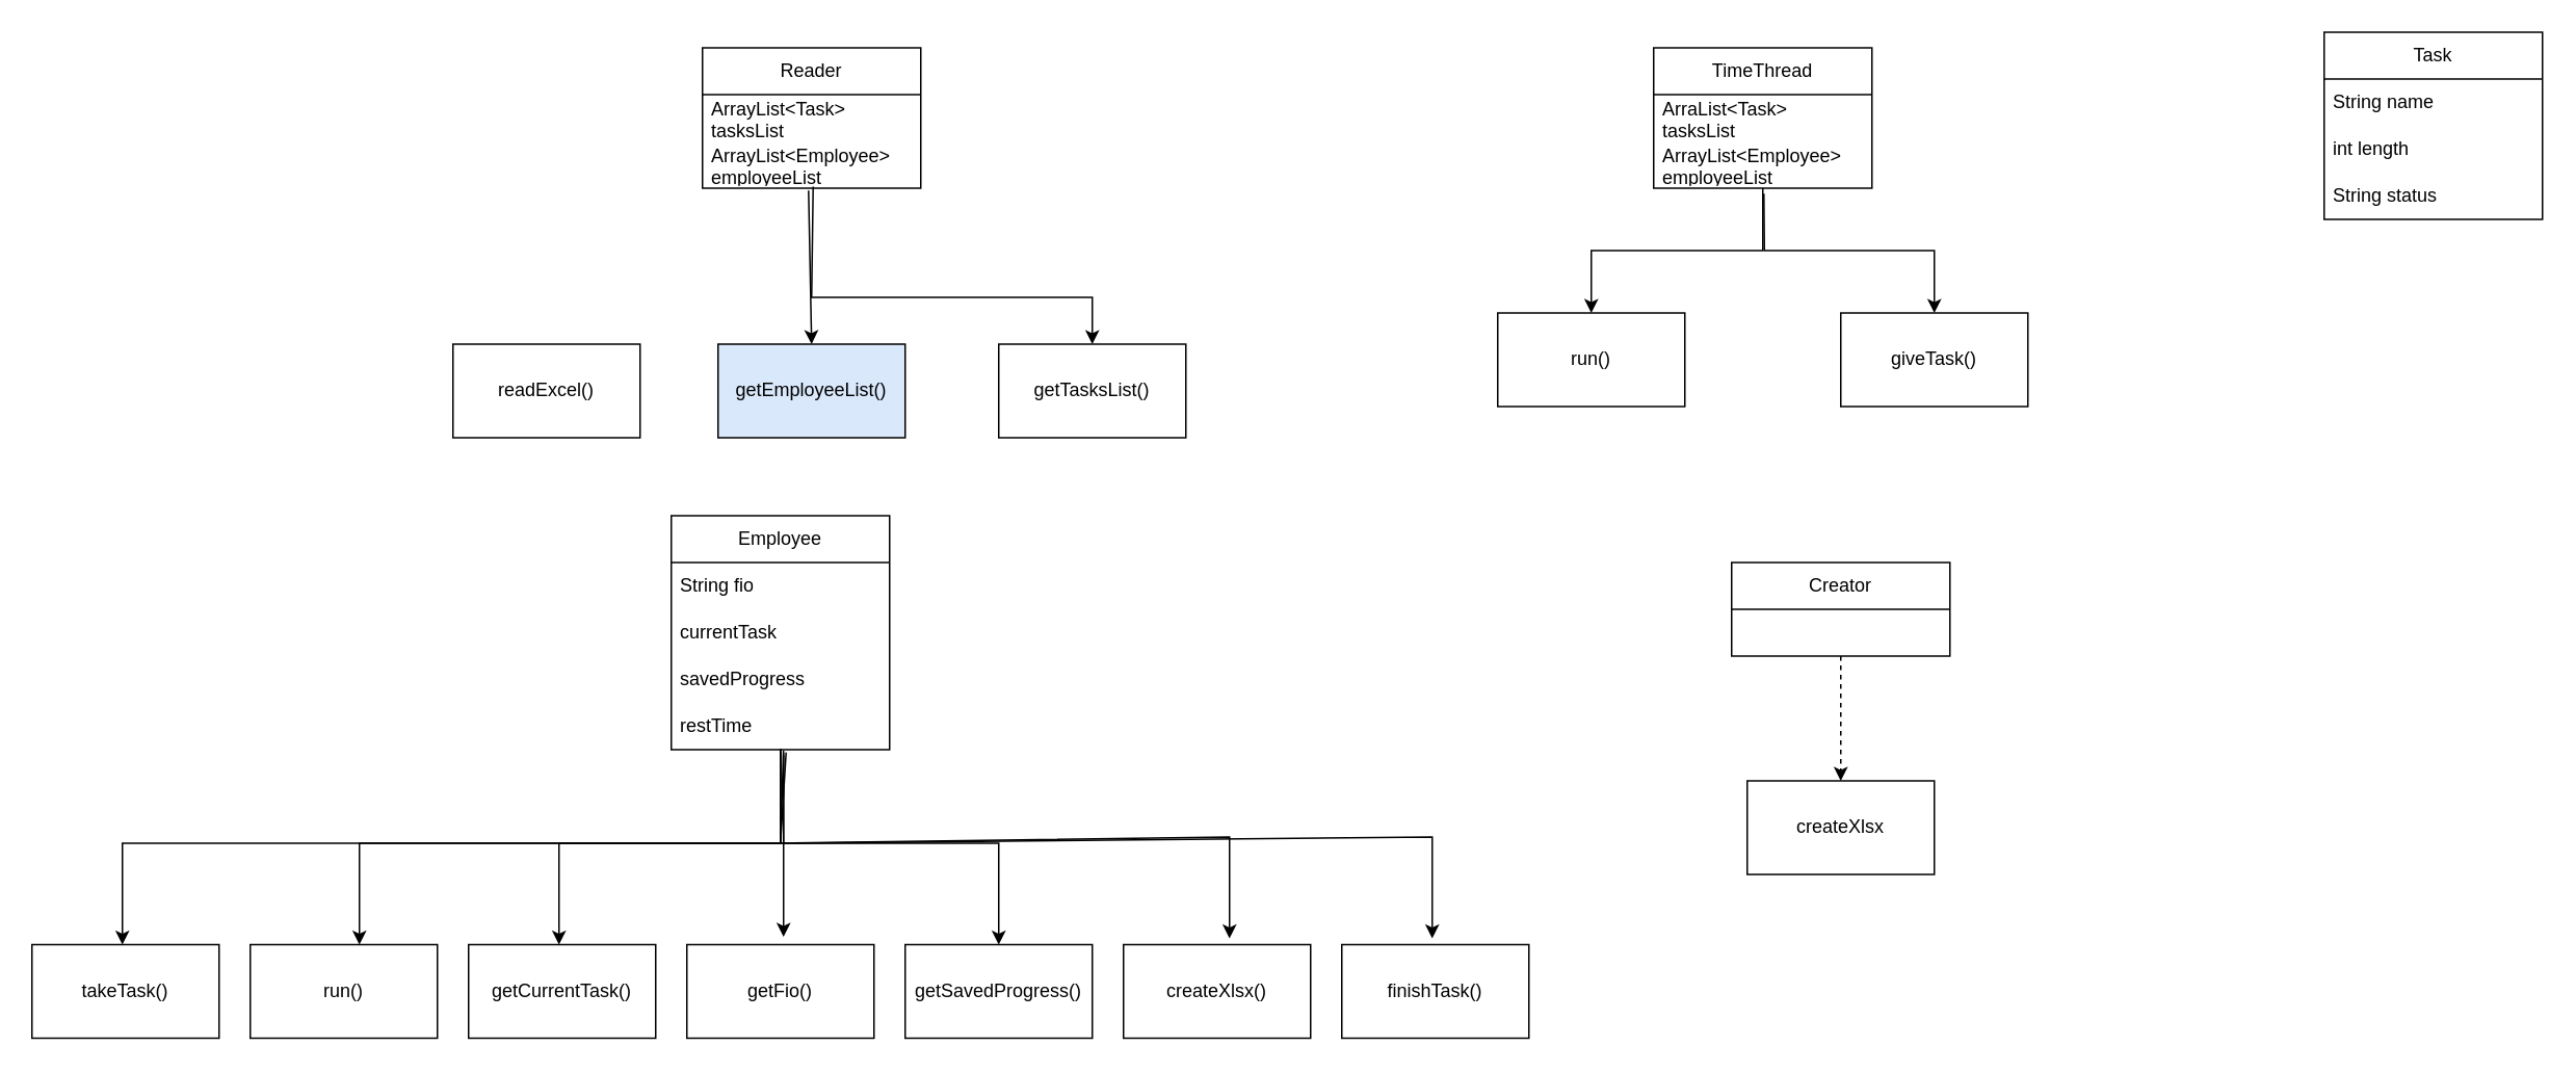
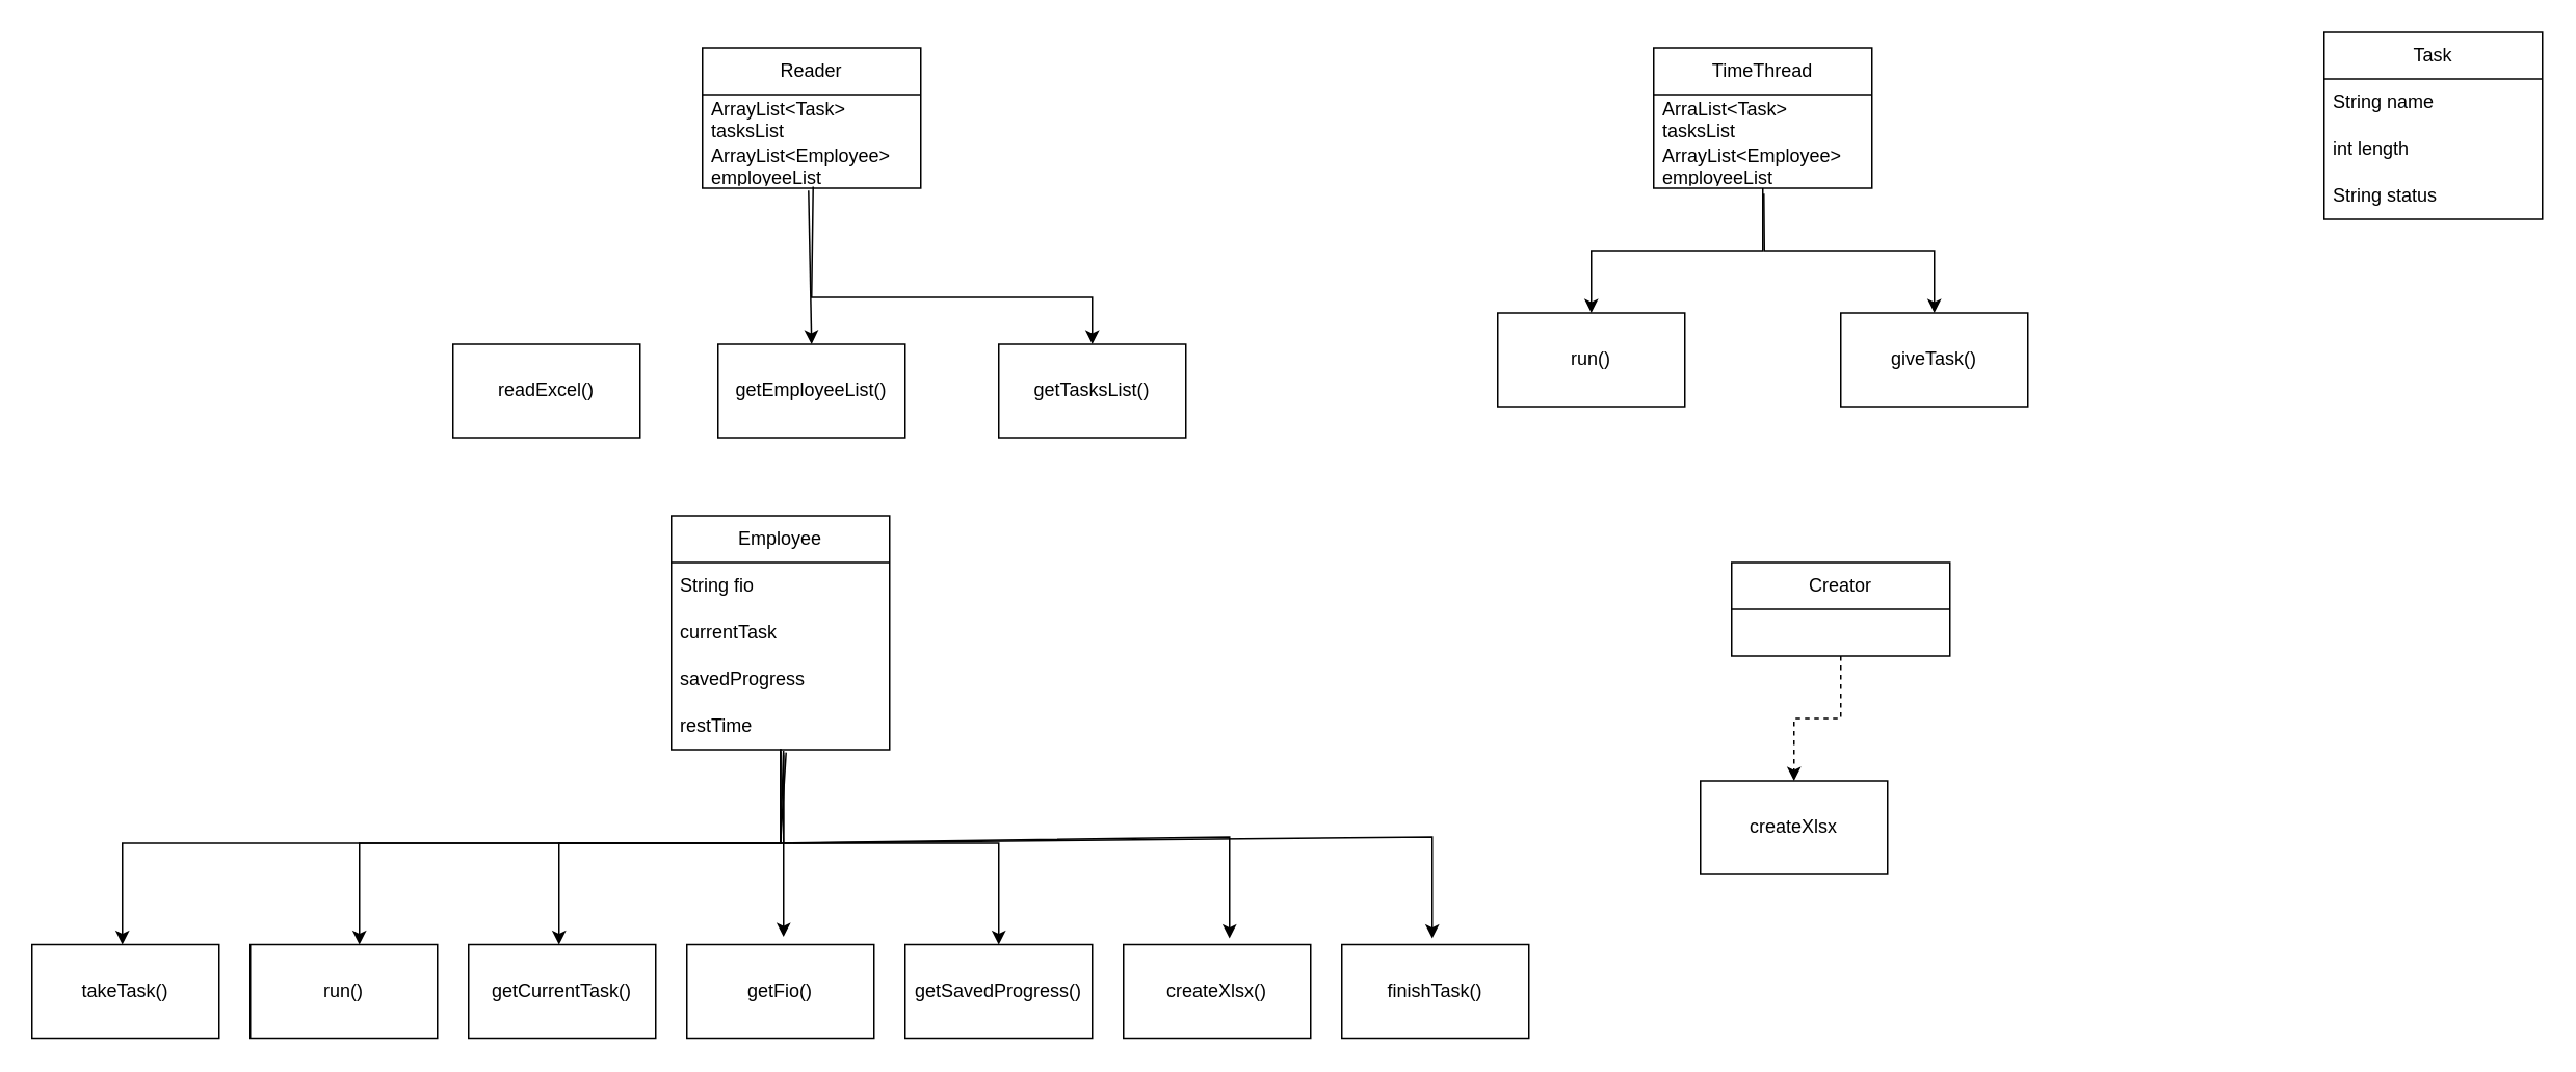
  <mxCell id="0" />
  <mxCell id="1" parent="0" />
  <mxCell id="2" value="Reader" style="swimlane;fontStyle=0;childLayout=stackLayout;horizontal=1;startSize=30;horizontalStack=0;resizeParent=1;resizeParentMax=0;resizeLast=0;collapsible=1;marginBottom=0;whiteSpace=wrap;html=1;" vertex="1" parent="1"><mxGeometry x="450" y="30" width="140" height="90" as="geometry" /></mxCell>
  <mxCell id="3" value="ArrayList&amp;lt;Task&amp;gt; tasksList" style="text;strokeColor=none;fillColor=none;align=left;verticalAlign=middle;spacingLeft=4;spacingRight=4;overflow=hidden;points=[[0,0.5],[1,0.5]];portConstraint=eastwest;rotatable=0;whiteSpace=wrap;html=1;" vertex="1" parent="2"><mxGeometry y="30" width="140" height="30" as="geometry" /></mxCell>
  <mxCell id="4" value="ArrayList&amp;lt;Employee&amp;gt; employeeList" style="text;strokeColor=none;fillColor=none;align=left;verticalAlign=middle;spacingLeft=4;spacingRight=4;overflow=hidden;points=[[0,0.5],[1,0.5]];portConstraint=eastwest;rotatable=0;whiteSpace=wrap;html=1;" vertex="1" parent="2"><mxGeometry y="60" width="140" height="30" as="geometry" /></mxCell>
  <mxCell id="5" value="readExcel()" style="whiteSpace=wrap;html=1;fontStyle=0;startSize=30;horizontal=1;" vertex="1" parent="1"><mxGeometry x="290" y="220" width="120" height="60" as="geometry" /></mxCell>
- <mxCell id="6" value="getEmployeeList()" style="rounded=0;whiteSpace=wrap;html=1;fillColor=#dae8fc;" vertex="1" parent="1"><mxGeometry x="460" y="220" width="120" height="60" as="geometry" /></mxCell>
+ <mxCell id="6" value="getEmployeeList()" style="rounded=0;whiteSpace=wrap;html=1;" vertex="1" parent="1"><mxGeometry x="460" y="220" width="120" height="60" as="geometry" /></mxCell>
  <mxCell id="7" value="getTasksList()" style="rounded=0;whiteSpace=wrap;html=1;" vertex="1" parent="1"><mxGeometry x="640" y="220" width="120" height="60" as="geometry" /></mxCell>
  <mxCell id="8" value="" style="endArrow=classic;html=1;rounded=0;entryX=0.5;entryY=0;entryDx=0;entryDy=0;exitX=0.486;exitY=1.05;exitDx=0;exitDy=0;exitPerimeter=0;" edge="1" parent="1" source="4" target="6"><mxGeometry width="50" height="50" relative="1" as="geometry"><mxPoint x="510" y="140" as="sourcePoint" /><mxPoint x="560" y="90" as="targetPoint" /></mxGeometry></mxCell>
  <mxCell id="9" value="" style="endArrow=classic;html=1;rounded=0;entryX=0.5;entryY=0;entryDx=0;entryDy=0;exitX=0.507;exitY=0.967;exitDx=0;exitDy=0;exitPerimeter=0;" edge="1" parent="1" source="4" target="7"><mxGeometry width="50" height="50" relative="1" as="geometry"><mxPoint x="700" y="190" as="sourcePoint" /><mxPoint x="560" y="90" as="targetPoint" /><Array as="points"><mxPoint x="520" y="190" /><mxPoint x="700" y="190" /></Array></mxGeometry></mxCell>
  <mxCell id="10" value="" style="edgeStyle=orthogonalEdgeStyle;rounded=0;orthogonalLoop=1;jettySize=auto;html=1;" edge="1" parent="1" source="11" target="14"><mxGeometry relative="1" as="geometry" /></mxCell>
  <mxCell id="11" value="TimeThread" style="swimlane;fontStyle=0;childLayout=stackLayout;horizontal=1;startSize=30;horizontalStack=0;resizeParent=1;resizeParentMax=0;resizeLast=0;collapsible=1;marginBottom=0;whiteSpace=wrap;html=1;" vertex="1" parent="1"><mxGeometry x="1060" y="30" width="140" height="90" as="geometry" /></mxCell>
  <mxCell id="12" value="ArraList&amp;lt;Task&amp;gt; tasksList" style="text;strokeColor=none;fillColor=none;align=left;verticalAlign=middle;spacingLeft=4;spacingRight=4;overflow=hidden;points=[[0,0.5],[1,0.5]];portConstraint=eastwest;rotatable=0;whiteSpace=wrap;html=1;" vertex="1" parent="11"><mxGeometry y="30" width="140" height="30" as="geometry" /></mxCell>
  <mxCell id="13" value="ArrayList&amp;lt;Employee&amp;gt; employeeList" style="text;strokeColor=none;fillColor=none;align=left;verticalAlign=middle;spacingLeft=4;spacingRight=4;overflow=hidden;points=[[0,0.5],[1,0.5]];portConstraint=eastwest;rotatable=0;whiteSpace=wrap;html=1;" vertex="1" parent="11"><mxGeometry y="60" width="140" height="30" as="geometry" /></mxCell>
  <mxCell id="14" value="run()" style="whiteSpace=wrap;html=1;fontStyle=0;startSize=30;horizontal=1;" vertex="1" parent="1"><mxGeometry x="960" y="200" width="120" height="60" as="geometry" /></mxCell>
  <mxCell id="15" value="giveTask()" style="rounded=0;whiteSpace=wrap;html=1;" vertex="1" parent="1"><mxGeometry x="1180" y="200" width="120" height="60" as="geometry" /></mxCell>
  <mxCell id="16" value="" style="endArrow=classic;html=1;rounded=0;entryX=0.5;entryY=0;entryDx=0;entryDy=0;exitX=0.505;exitY=1.118;exitDx=0;exitDy=0;exitPerimeter=0;" edge="1" parent="1" source="13" target="15"><mxGeometry width="50" height="50" relative="1" as="geometry"><mxPoint x="1140" y="150" as="sourcePoint" /><mxPoint x="1190" y="100" as="targetPoint" /><Array as="points"><mxPoint x="1131" y="160" /><mxPoint x="1240" y="160" /></Array></mxGeometry></mxCell>
  <mxCell id="17" value="" style="edgeStyle=orthogonalEdgeStyle;rounded=0;orthogonalLoop=1;jettySize=auto;html=1;" edge="1" parent="1" source="18" target="23"><mxGeometry relative="1" as="geometry"><Array as="points"><mxPoint x="500" y="540" /><mxPoint x="230" y="540" /></Array></mxGeometry></mxCell>
  <mxCell id="18" value="Employee" style="swimlane;fontStyle=0;childLayout=stackLayout;horizontal=1;startSize=30;horizontalStack=0;resizeParent=1;resizeParentMax=0;resizeLast=0;collapsible=1;marginBottom=0;whiteSpace=wrap;html=1;" vertex="1" parent="1"><mxGeometry x="430" y="330" width="140" height="150" as="geometry" /></mxCell>
  <mxCell id="19" value="String fio" style="text;strokeColor=none;fillColor=none;align=left;verticalAlign=middle;spacingLeft=4;spacingRight=4;overflow=hidden;points=[[0,0.5],[1,0.5]];portConstraint=eastwest;rotatable=0;whiteSpace=wrap;html=1;" vertex="1" parent="18"><mxGeometry y="30" width="140" height="30" as="geometry" /></mxCell>
  <mxCell id="20" value="currentTask" style="text;strokeColor=none;fillColor=none;align=left;verticalAlign=middle;spacingLeft=4;spacingRight=4;overflow=hidden;points=[[0,0.5],[1,0.5]];portConstraint=eastwest;rotatable=0;whiteSpace=wrap;html=1;" vertex="1" parent="18"><mxGeometry y="60" width="140" height="30" as="geometry" /></mxCell>
  <mxCell id="21" value="savedProgress" style="text;strokeColor=none;fillColor=none;align=left;verticalAlign=middle;spacingLeft=4;spacingRight=4;overflow=hidden;points=[[0,0.5],[1,0.5]];portConstraint=eastwest;rotatable=0;whiteSpace=wrap;html=1;" vertex="1" parent="18"><mxGeometry y="90" width="140" height="30" as="geometry" /></mxCell>
  <mxCell id="22" value="restTime" style="text;strokeColor=none;fillColor=none;align=left;verticalAlign=middle;spacingLeft=4;spacingRight=4;overflow=hidden;points=[[0,0.5],[1,0.5]];portConstraint=eastwest;rotatable=0;whiteSpace=wrap;html=1;" vertex="1" parent="18"><mxGeometry y="120" width="140" height="30" as="geometry" /></mxCell>
  <mxCell id="23" value="run()" style="whiteSpace=wrap;html=1;fontStyle=0;startSize=30;horizontal=1;" vertex="1" parent="1"><mxGeometry x="160" y="605" width="120" height="60" as="geometry" /></mxCell>
  <mxCell id="24" value="getCurrentTask()" style="rounded=0;whiteSpace=wrap;html=1;" vertex="1" parent="1"><mxGeometry x="300" y="605" width="120" height="60" as="geometry" /></mxCell>
  <mxCell id="25" value="getFio()" style="rounded=0;whiteSpace=wrap;html=1;" vertex="1" parent="1"><mxGeometry x="440" y="605" width="120" height="60" as="geometry" /></mxCell>
  <mxCell id="26" value="takeTask()" style="rounded=0;whiteSpace=wrap;html=1;" vertex="1" parent="1"><mxGeometry x="20" y="605" width="120" height="60" as="geometry" /></mxCell>
  <mxCell id="27" value="getSavedProgress()" style="rounded=0;whiteSpace=wrap;html=1;" vertex="1" parent="1"><mxGeometry x="580" y="605" width="120" height="60" as="geometry" /></mxCell>
  <mxCell id="28" value="createXlsx()" style="rounded=0;whiteSpace=wrap;html=1;" vertex="1" parent="1"><mxGeometry x="720" y="605" width="120" height="60" as="geometry" /></mxCell>
  <mxCell id="29" value="finishTask()" style="rounded=0;whiteSpace=wrap;html=1;" vertex="1" parent="1"><mxGeometry x="860" y="605" width="120" height="60" as="geometry" /></mxCell>
  <mxCell id="30" value="" style="endArrow=classic;html=1;rounded=0;exitX=0.514;exitY=1.059;exitDx=0;exitDy=0;exitPerimeter=0;" edge="1" parent="1" source="22"><mxGeometry width="50" height="50" relative="1" as="geometry"><mxPoint x="590" y="570" as="sourcePoint" /><mxPoint x="502" y="600" as="targetPoint" /></mxGeometry></mxCell>
  <mxCell id="31" value="" style="endArrow=classic;html=1;rounded=0;exitX=0.514;exitY=1.118;exitDx=0;exitDy=0;exitPerimeter=0;entryX=0.5;entryY=0;entryDx=0;entryDy=0;" edge="1" parent="1" source="22" target="27"><mxGeometry width="50" height="50" relative="1" as="geometry"><mxPoint x="650" y="520" as="sourcePoint" /><mxPoint x="650" y="638" as="targetPoint" /><Array as="points"><mxPoint x="502" y="540" /><mxPoint x="640" y="540" /></Array></mxGeometry></mxCell>
  <mxCell id="32" value="" style="endArrow=classic;html=1;rounded=0;exitX=0.501;exitY=1.039;exitDx=0;exitDy=0;exitPerimeter=0;entryX=0.5;entryY=0;entryDx=0;entryDy=0;" edge="1" parent="1" source="22"><mxGeometry width="50" height="50" relative="1" as="geometry"><mxPoint x="650" y="480" as="sourcePoint" /><mxPoint x="788" y="601" as="targetPoint" /><Array as="points"><mxPoint x="500" y="540" /><mxPoint x="788" y="536" /></Array></mxGeometry></mxCell>
  <mxCell id="33" value="" style="endArrow=classic;html=1;rounded=0;exitX=0.514;exitY=1.02;exitDx=0;exitDy=0;exitPerimeter=0;entryX=0.5;entryY=0;entryDx=0;entryDy=0;" edge="1" parent="1" source="22"><mxGeometry width="50" height="50" relative="1" as="geometry"><mxPoint x="780" y="480" as="sourcePoint" /><mxPoint x="918" y="601" as="targetPoint" /><Array as="points"><mxPoint x="500" y="540" /><mxPoint x="918" y="536" /></Array></mxGeometry></mxCell>
  <mxCell id="34" value="" style="endArrow=classic;html=1;rounded=0;exitX=0.526;exitY=1.059;exitDx=0;exitDy=0;exitPerimeter=0;entryX=0.5;entryY=0;entryDx=0;entryDy=0;" edge="1" parent="1" source="22"><mxGeometry width="50" height="50" relative="1" as="geometry"><mxPoint x="220" y="484" as="sourcePoint" /><mxPoint x="358" y="605" as="targetPoint" /><Array as="points"><mxPoint x="500" y="540" /><mxPoint x="358" y="540" /></Array></mxGeometry></mxCell>
  <mxCell id="35" value="" style="endArrow=classic;html=1;rounded=0;entryX=0.5;entryY=0;entryDx=0;entryDy=0;exitX=0.501;exitY=0.98;exitDx=0;exitDy=0;exitPerimeter=0;" edge="1" parent="1" source="22"><mxGeometry width="50" height="50" relative="1" as="geometry"><mxPoint x="290" y="390" as="sourcePoint" /><mxPoint x="78" y="605" as="targetPoint" /><Array as="points"><mxPoint x="500" y="540" /><mxPoint x="78" y="540" /></Array></mxGeometry></mxCell>
  <mxCell id="36" value="" style="edgeStyle=orthogonalEdgeStyle;rounded=0;orthogonalLoop=1;jettySize=auto;html=1;dashed=1;" edge="1" parent="1" source="37" target="38"><mxGeometry relative="1" as="geometry" /></mxCell>
  <mxCell id="37" value="Creator" style="swimlane;fontStyle=0;childLayout=stackLayout;horizontal=1;startSize=30;horizontalStack=0;resizeParent=1;resizeParentMax=0;resizeLast=0;collapsible=1;marginBottom=0;whiteSpace=wrap;html=1;" vertex="1" parent="1"><mxGeometry x="1110" y="360" width="140" height="60" as="geometry" /></mxCell>
- <mxCell id="38" value="createXlsx" style="whiteSpace=wrap;html=1;fontStyle=0;startSize=30;horizontal=1;" vertex="1" parent="1"><mxGeometry x="1120" y="500" width="120" height="60" as="geometry" /></mxCell>
+ <mxCell id="38" value="createXlsx" style="whiteSpace=wrap;html=1;fontStyle=0;startSize=30;horizontal=1;" vertex="1" parent="1"><mxGeometry x="1090" y="500" width="120" height="60" as="geometry" /></mxCell>
  <mxCell id="39" value="Task" style="swimlane;fontStyle=0;childLayout=stackLayout;horizontal=1;startSize=30;horizontalStack=0;resizeParent=1;resizeParentMax=0;resizeLast=0;collapsible=1;marginBottom=0;whiteSpace=wrap;html=1;" vertex="1" parent="1"><mxGeometry x="1490" y="20" width="140" height="120" as="geometry" /></mxCell>
  <mxCell id="40" value="String name" style="text;strokeColor=none;fillColor=none;align=left;verticalAlign=middle;spacingLeft=4;spacingRight=4;overflow=hidden;points=[[0,0.5],[1,0.5]];portConstraint=eastwest;rotatable=0;whiteSpace=wrap;html=1;" vertex="1" parent="39"><mxGeometry y="30" width="140" height="30" as="geometry" /></mxCell>
  <mxCell id="41" value="int length" style="text;strokeColor=none;fillColor=none;align=left;verticalAlign=middle;spacingLeft=4;spacingRight=4;overflow=hidden;points=[[0,0.5],[1,0.5]];portConstraint=eastwest;rotatable=0;whiteSpace=wrap;html=1;" vertex="1" parent="39"><mxGeometry y="60" width="140" height="30" as="geometry" /></mxCell>
  <mxCell id="42" value="String status" style="text;strokeColor=none;fillColor=none;align=left;verticalAlign=middle;spacingLeft=4;spacingRight=4;overflow=hidden;points=[[0,0.5],[1,0.5]];portConstraint=eastwest;rotatable=0;whiteSpace=wrap;html=1;" vertex="1" parent="39"><mxGeometry y="90" width="140" height="30" as="geometry" /></mxCell>
